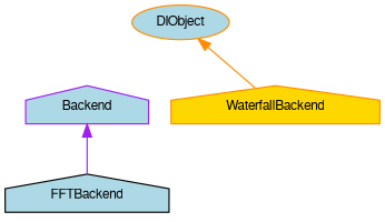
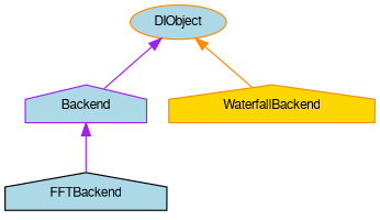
  digraph {
    node [color=darkorange fillcolor=lightblue fontname=FreeSans fontsize=10 shape=house style=filled]
    edge [color=purple dir=back fontname=FreeSans fontsize=10 labelfontname=FreeSans labelfontsize=10 style=solid]
    n1 [color=purple fontcolor=black height=0.2 label=Backend width=0.4]
    n2 [color=black height=0.2 label=FFTBackend width=0.4]
    n3 [height=0.2 label=DIObject shape=ellipse width=0.4]
    n4 [fillcolor=gold height=0.2 label=WaterfallBackend width=0.4]
    n1 -> n2
+   n3 -> n1
    n3 -> n4 [color=darkorange]
  }
